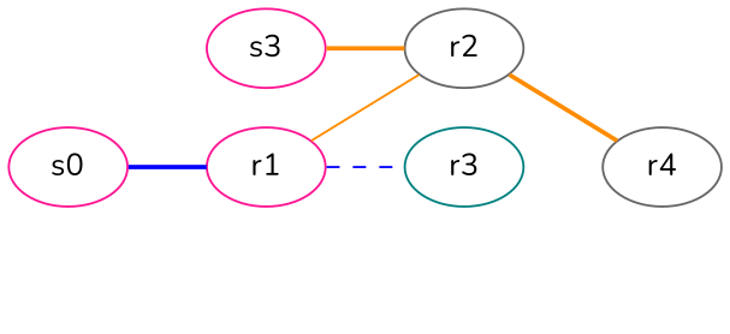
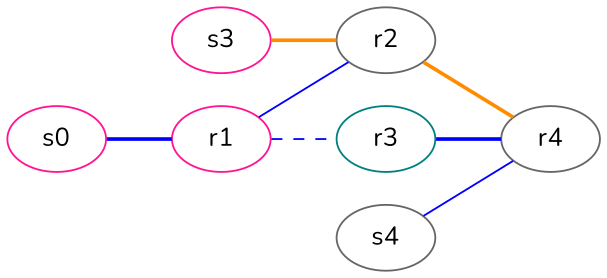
  digraph {
    fontname=Nunito
    rankdir=LR
    node [color=gray40 fontname=Nunito]
    edge [color=blue dir=none fontname=Nunito style=bold]
    r2
    r1 [color=deeppink]
    r3 [color=teal]
    r4
    n5 [color=deeppink label=s0]
    s3 [color=deeppink]
+   s4
    r2 -> r4 [color=darkorange]
-   r1 -> r2 [color=darkorange style=solid]
+   r1 -> r2 [style=solid]
    r1 -> r3 [style=dashed]
+   r3 -> r4
    n5 -> r1
    s3 -> r2 [color=darkorange]
+   s4 -> r4 [style=solid]
  }
